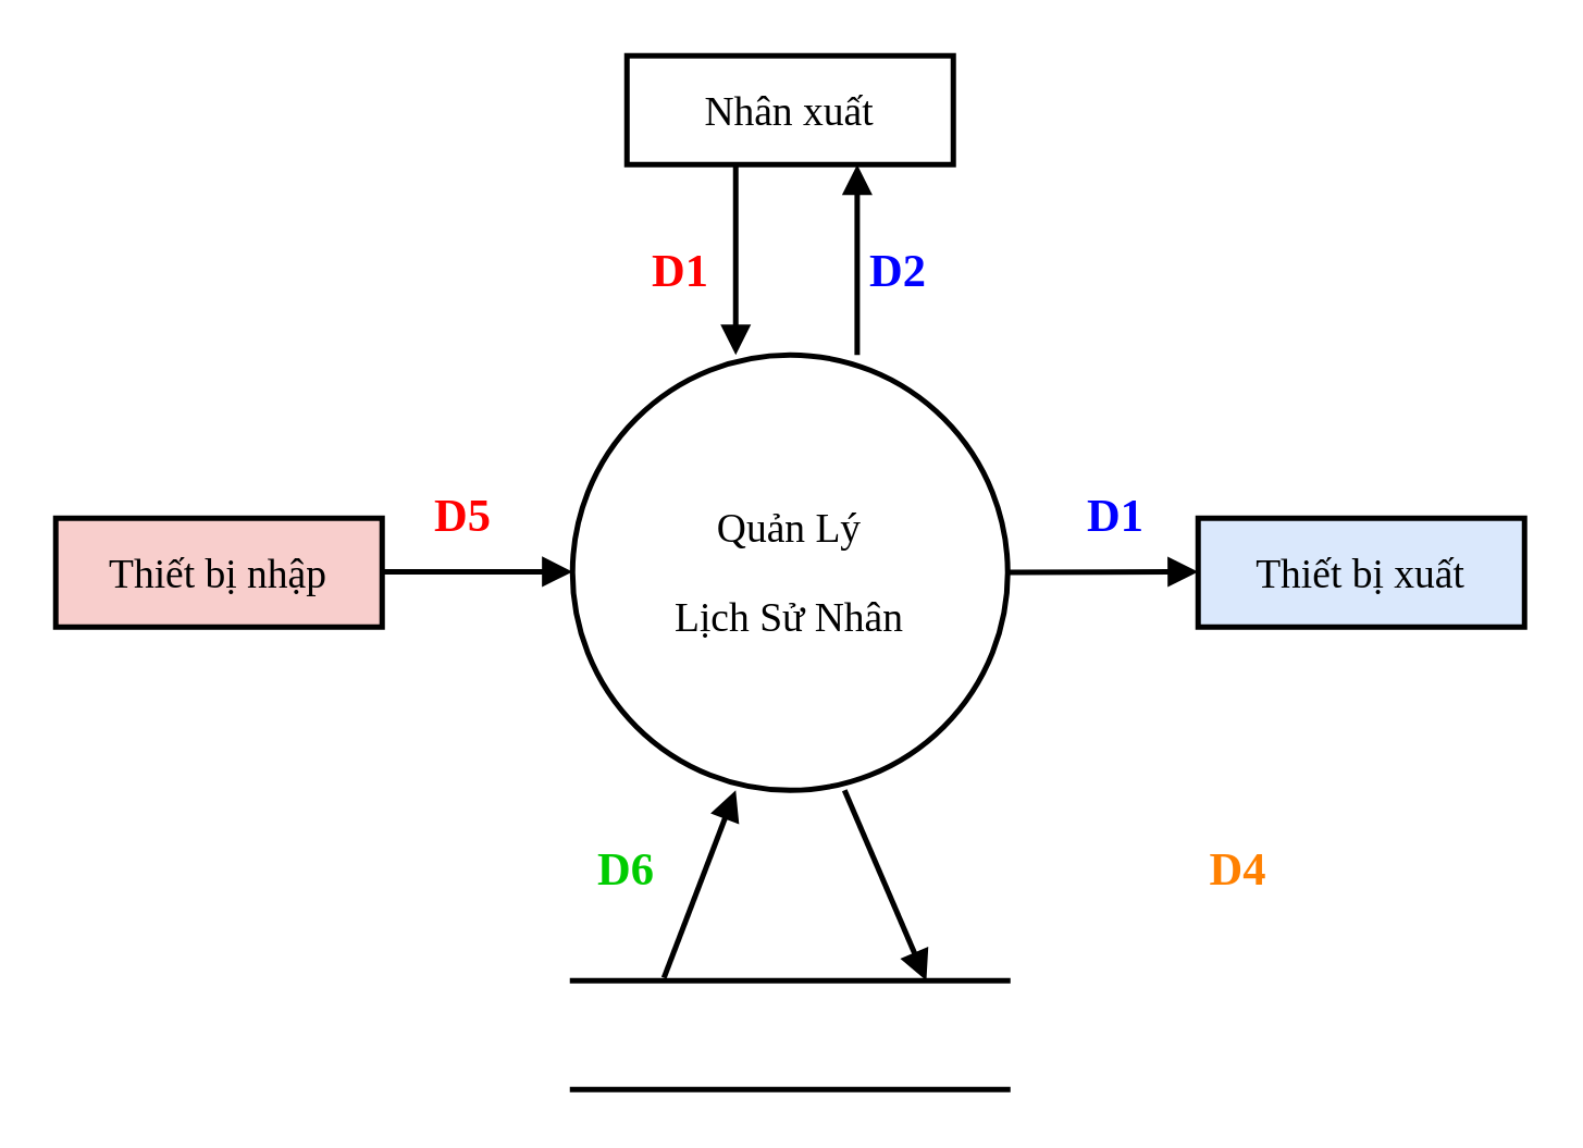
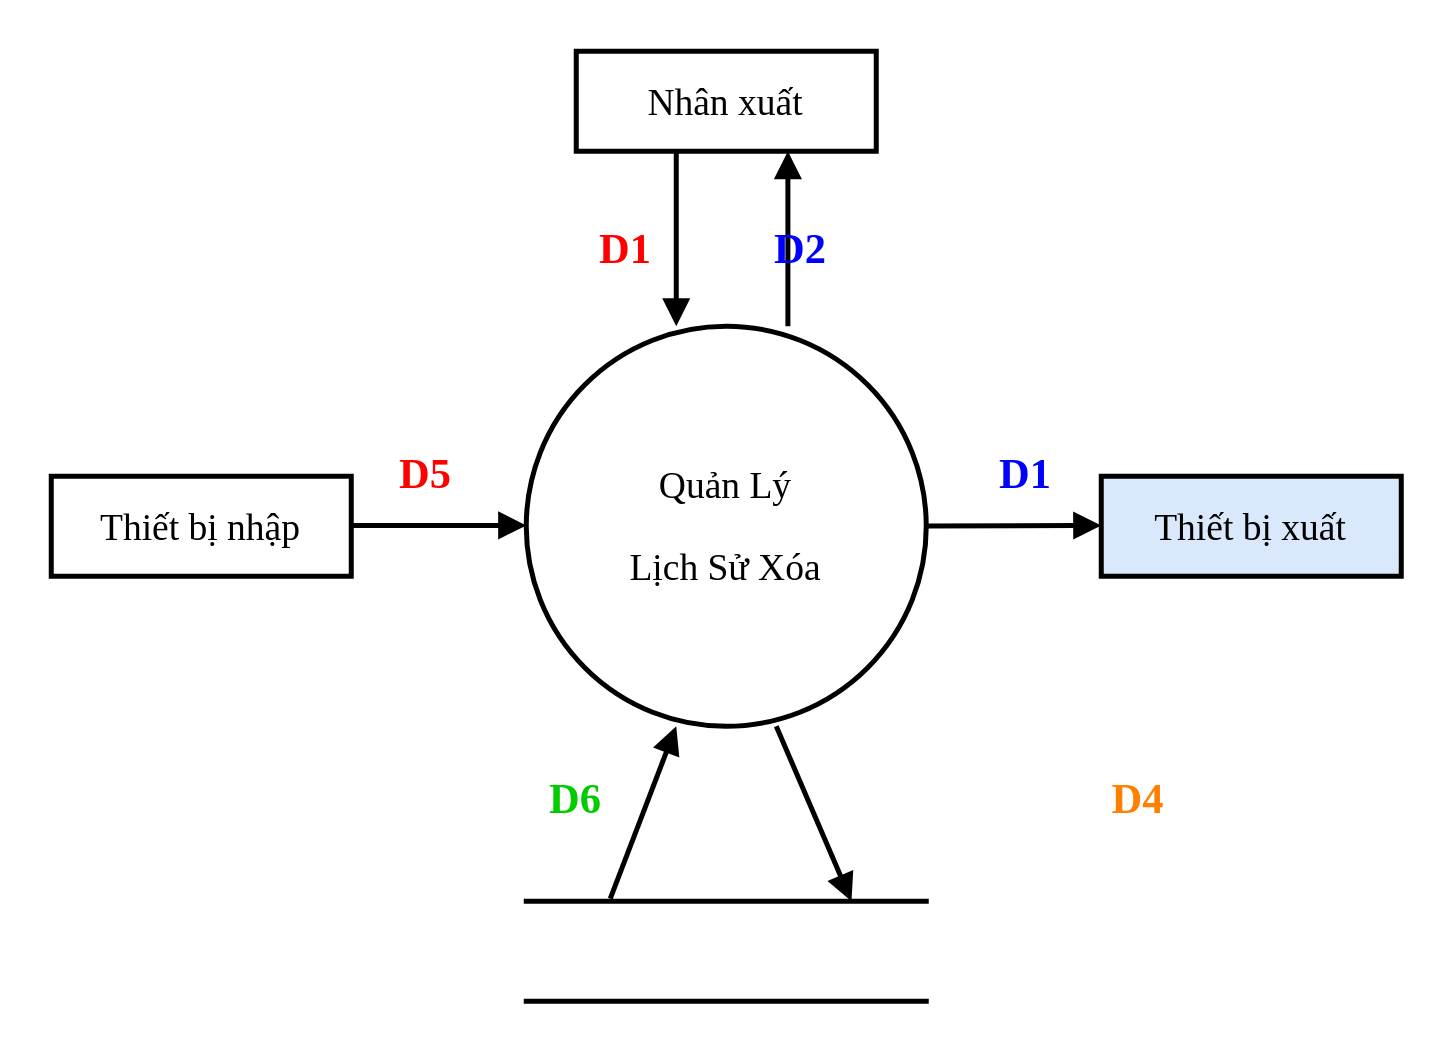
  <mxCell id="0" />
  <mxCell id="1" parent="0" />
- <mxCell id="2" value="&lt;pre style=&quot;font-size: 15px&quot;&gt;&lt;font face=&quot;Times New Roman&quot; style=&quot;font-size: 15px&quot;&gt;Thiết bị nhập&lt;/font&gt;&lt;/pre&gt;" style="rounded=0;whiteSpace=wrap;html=1;strokeWidth=2;fontSize=15;fillColor=#f8cecc;" vertex="1" parent="1"><mxGeometry x="20" y="190" width="120" height="40" as="geometry" /></mxCell>
+ <mxCell id="2" value="&lt;pre style=&quot;font-size: 15px&quot;&gt;&lt;font face=&quot;Times New Roman&quot; style=&quot;font-size: 15px&quot;&gt;Thiết bị nhập&lt;/font&gt;&lt;/pre&gt;" style="rounded=0;whiteSpace=wrap;html=1;strokeWidth=2;fontSize=15;" vertex="1" parent="1"><mxGeometry x="20" y="190" width="120" height="40" as="geometry" /></mxCell>
  <mxCell id="3" value="&lt;pre style=&quot;font-size: 15px&quot;&gt;&lt;font face=&quot;Times New Roman&quot;&gt;Thiết bị xuất&lt;/font&gt;&lt;/pre&gt;" style="rounded=0;whiteSpace=wrap;html=1;strokeWidth=2;fillColor=#dae8fc;" vertex="1" parent="1"><mxGeometry x="440" y="190" width="120" height="40" as="geometry" /></mxCell>
  <mxCell id="4" value="&lt;pre style=&quot;font-size: 15px&quot;&gt;&lt;font face=&quot;Times New Roman&quot;&gt;Nhân xuất&lt;/font&gt;&lt;/pre&gt;" style="rounded=0;whiteSpace=wrap;html=1;strokeWidth=2;" vertex="1" parent="1"><mxGeometry x="230" y="20" width="120" height="40" as="geometry" /></mxCell>
- <mxCell id="5" value="&lt;pre style=&quot;font-size: 15px&quot;&gt;&lt;font face=&quot;Times New Roman&quot;&gt;Quản Lý&lt;/font&gt;&lt;/pre&gt;&lt;pre style=&quot;font-size: 15px&quot;&gt;&lt;font face=&quot;Times New Roman&quot;&gt;Lịch Sử Nhân&lt;/font&gt;&lt;/pre&gt;" style="strokeWidth=2;html=1;shape=mxgraph.flowchart.start_1;whiteSpace=wrap;fontSize=15;" vertex="1" parent="1"><mxGeometry x="210" y="130" width="160" height="160" as="geometry" /></mxCell>
+ <mxCell id="5" value="&lt;pre style=&quot;font-size: 15px&quot;&gt;&lt;font face=&quot;Times New Roman&quot;&gt;Quản Lý&lt;/font&gt;&lt;/pre&gt;&lt;pre style=&quot;font-size: 15px&quot;&gt;&lt;font face=&quot;Times New Roman&quot;&gt;Lịch Sử Xóa&lt;/font&gt;&lt;/pre&gt;" style="strokeWidth=2;html=1;shape=mxgraph.flowchart.start_1;whiteSpace=wrap;fontSize=15;" vertex="1" parent="1"><mxGeometry x="210" y="130" width="160" height="160" as="geometry" /></mxCell>
  <mxCell id="6" value="" style="endArrow=block;endFill=1;endSize=6;html=1;strokeWidth=2;" edge="1" parent="1"><mxGeometry width="100" relative="1" as="geometry"><mxPoint x="140" y="209.66" as="sourcePoint" /><mxPoint x="210" y="209.66" as="targetPoint" /></mxGeometry></mxCell>
  <mxCell id="7" value="" style="endArrow=block;endFill=1;endSize=6;html=1;strokeWidth=2;" edge="1" parent="1"><mxGeometry width="100" relative="1" as="geometry"><mxPoint x="370" y="209.9" as="sourcePoint" /><mxPoint x="440" y="209.66" as="targetPoint" /></mxGeometry></mxCell>
  <mxCell id="8" value="" style="endArrow=block;endFill=1;endSize=6;html=1;strokeWidth=2;" edge="1" parent="1"><mxGeometry width="100" relative="1" as="geometry"><mxPoint x="270" y="60" as="sourcePoint" /><mxPoint x="270" y="130" as="targetPoint" /></mxGeometry></mxCell>
  <mxCell id="9" value="" style="endArrow=block;endFill=1;endSize=6;html=1;strokeWidth=2;" edge="1" parent="1"><mxGeometry width="100" relative="1" as="geometry"><mxPoint x="314.66" y="130" as="sourcePoint" /><mxPoint x="314.66" y="60" as="targetPoint" /></mxGeometry></mxCell>
  <mxCell id="10" value="" style="html=1;dashed=0;whitespace=wrap;shape=partialRectangle;right=0;left=0;strokeWidth=2;" vertex="1" parent="1"><mxGeometry x="210" y="360" width="160" height="40" as="geometry" /></mxCell>
  <mxCell id="11" value="" style="endArrow=block;endFill=1;endSize=6;html=1;exitX=0.21;exitY=-0.026;exitDx=0;exitDy=0;exitPerimeter=0;strokeWidth=2;" edge="1" parent="1" source="10"><mxGeometry width="100" relative="1" as="geometry"><mxPoint x="270" y="360" as="sourcePoint" /><mxPoint x="270" y="290" as="targetPoint" /></mxGeometry></mxCell>
  <mxCell id="12" value="" style="endArrow=block;endFill=1;endSize=6;html=1;entryX=0.813;entryY=0;entryDx=0;entryDy=0;entryPerimeter=0;strokeWidth=2;" edge="1" parent="1" target="10"><mxGeometry width="100" relative="1" as="geometry"><mxPoint x="310" y="290" as="sourcePoint" /><mxPoint x="310" y="360" as="targetPoint" /></mxGeometry></mxCell>
  <mxCell id="13" value="&lt;font face=&quot;Times New Roman&quot; color=&quot;#0000ff&quot;&gt;&lt;span style=&quot;font-size: 17px&quot;&gt;D1&lt;/span&gt;&lt;/font&gt;" style="text;html=1;strokeColor=none;fillColor=none;align=center;verticalAlign=middle;whiteSpace=wrap;rounded=0;fontSize=16;fontStyle=1" vertex="1" parent="1"><mxGeometry x="390" y="180" width="40" height="20" as="geometry" /></mxCell>
  <mxCell id="14" value="&lt;font face=&quot;Times New Roman&quot; color=&quot;#ff0000&quot;&gt;&lt;span style=&quot;font-size: 17px&quot;&gt;D5&lt;/span&gt;&lt;/font&gt;" style="text;html=1;strokeColor=none;fillColor=none;align=center;verticalAlign=middle;whiteSpace=wrap;rounded=0;fontSize=16;fontStyle=1" vertex="1" parent="1"><mxGeometry x="150" y="180" width="40" height="20" as="geometry" /></mxCell>
  <mxCell id="15" value="&lt;font face=&quot;Times New Roman&quot; color=&quot;#ff0000&quot;&gt;&lt;span style=&quot;font-size: 17px&quot;&gt;D1&lt;/span&gt;&lt;/font&gt;" style="text;html=1;strokeColor=none;fillColor=none;align=center;verticalAlign=middle;whiteSpace=wrap;rounded=0;fontSize=16;fontStyle=1" vertex="1" parent="1"><mxGeometry x="230" y="90" width="40" height="20" as="geometry" /></mxCell>
- <mxCell id="16" value="&lt;font face=&quot;Times New Roman&quot; color=&quot;#0000ff&quot;&gt;&lt;span style=&quot;font-size: 17px&quot;&gt;D2&lt;/span&gt;&lt;/font&gt;" style="text;html=1;strokeColor=none;fillColor=none;align=center;verticalAlign=middle;whiteSpace=wrap;rounded=0;fontSize=16;fontStyle=1" vertex="1" parent="1"><mxGeometry x="310" y="90" width="40" height="20" as="geometry" /></mxCell>
+ <mxCell id="16" value="&lt;font face=&quot;Times New Roman&quot; color=&quot;#0000ff&quot;&gt;&lt;span style=&quot;font-size: 17px&quot;&gt;D2&lt;/span&gt;&lt;/font&gt;" style="text;html=1;strokeColor=none;fillColor=none;align=center;verticalAlign=middle;whiteSpace=wrap;rounded=0;fontSize=16;fontStyle=1" vertex="1" parent="1"><mxGeometry x="300" y="90" width="40" height="20" as="geometry" /></mxCell>
  <mxCell id="17" value="&lt;font face=&quot;Times New Roman&quot; color=&quot;#00cc00&quot;&gt;&lt;span style=&quot;font-size: 17px&quot;&gt;D6&lt;/span&gt;&lt;/font&gt;" style="text;html=1;strokeColor=none;fillColor=none;align=center;verticalAlign=middle;whiteSpace=wrap;rounded=0;fontSize=16;fontStyle=1" vertex="1" parent="1"><mxGeometry x="210" y="310" width="40" height="20" as="geometry" /></mxCell>
  <mxCell id="18" value="&lt;font face=&quot;Times New Roman&quot; color=&quot;#ff8000&quot;&gt;&lt;span style=&quot;font-size: 17px&quot;&gt;D4&lt;/span&gt;&lt;/font&gt;" style="text;html=1;strokeColor=none;fillColor=none;align=center;verticalAlign=middle;whiteSpace=wrap;rounded=0;fontSize=16;fontStyle=1" vertex="1" parent="1"><mxGeometry x="435" y="310" width="40" height="20" as="geometry" /></mxCell>
